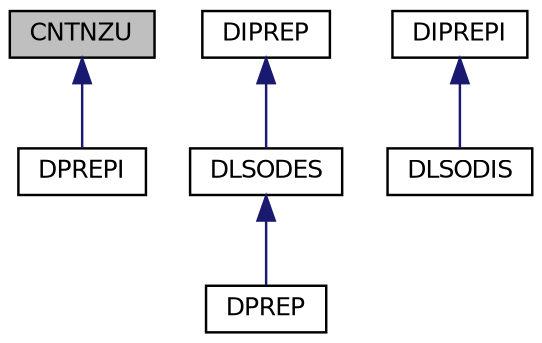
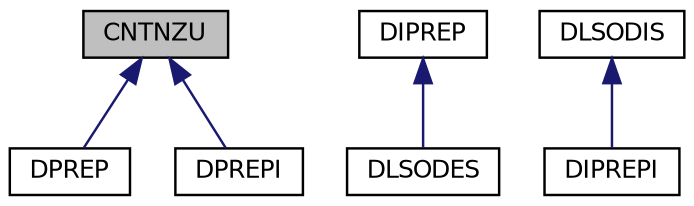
  digraph {
    rankdir=TB
    node [color=black fillcolor=white fontname=Helvetica fontsize=10 shape=record style=filled]
    edge [color=midnightblue dir=back fontname=Helvetica fontsize=10 labelfontname=Helvetica labelfontsize=10 style=solid]
    n1 [fillcolor=grey75 fontcolor=black height=0.2 label=CNTNZU width=0.4]
    n2 [height=0.2 label=DPREP width=0.4]
    n3 [height=0.2 label=DPREPI width=0.4]
    n4 [height=0.2 label=DIPREP width=0.4]
    n5 [height=0.2 label=DLSODES width=0.4]
    n6 [height=0.2 label=DIPREPI width=0.4]
    n7 [height=0.2 label=DLSODIS width=0.4]
-   n5 -> n2
+   n1 -> n2
    n1 -> n3
    n4 -> n5
-   n6 -> n7
+   n7 -> n6
  }
